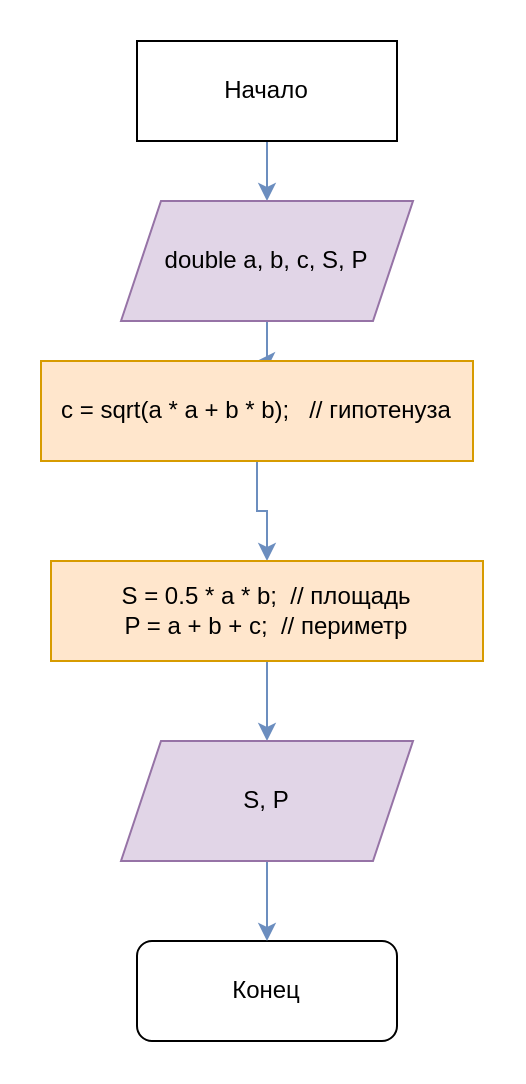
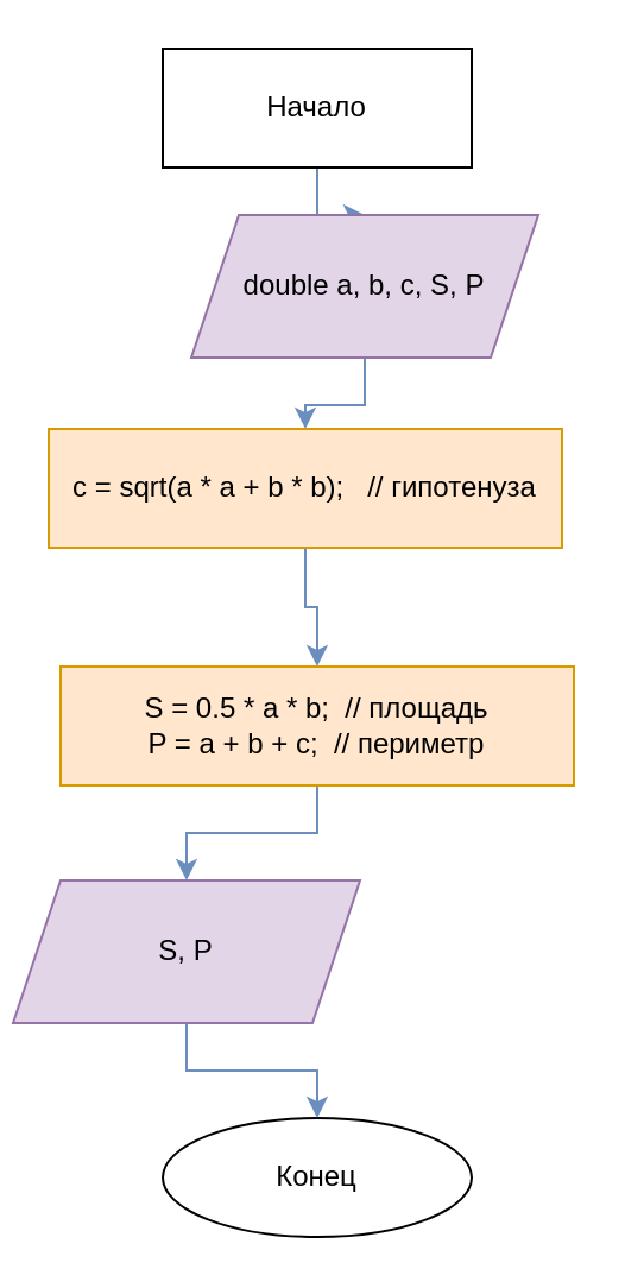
  <mxCell id="0" />
  <mxCell id="1" parent="0" />
  <mxCell id="2" style="edgeStyle=orthogonalEdgeStyle;rounded=0;orthogonalLoop=1;jettySize=auto;html=1;fillColor=#dae8fc;strokeColor=#6c8ebf;" parent="1" source="3" target="5" edge="1"><mxGeometry relative="1" as="geometry" /></mxCell>
  <mxCell id="3" value="Начало" style="whiteSpace=wrap;html=1;rounded=0;" parent="1" vertex="1"><mxGeometry x="68" y="20" width="130" height="50" as="geometry" /></mxCell>
  <mxCell id="4" style="edgeStyle=orthogonalEdgeStyle;rounded=0;orthogonalLoop=1;jettySize=auto;html=1;fillColor=#dae8fc;strokeColor=#6c8ebf;" parent="1" source="5" target="7" edge="1"><mxGeometry relative="1" as="geometry" /></mxCell>
- <mxCell id="5" value="double a, b, c, S, P" style="shape=parallelogram;perimeter=parallelogramPerimeter;whiteSpace=wrap;html=1;fixedSize=1;fillColor=#e1d5e7;strokeColor=#9673a6;" parent="1" vertex="1"><mxGeometry x="60" y="100" width="146" height="60" as="geometry" /></mxCell>
+ <mxCell id="5" value="double a, b, c, S, P" style="shape=parallelogram;perimeter=parallelogramPerimeter;whiteSpace=wrap;html=1;fixedSize=1;fillColor=#e1d5e7;strokeColor=#9673a6;" parent="1" vertex="1"><mxGeometry x="80" y="90" width="146" height="60" as="geometry" /></mxCell>
  <mxCell id="6" style="edgeStyle=orthogonalEdgeStyle;rounded=0;orthogonalLoop=1;jettySize=auto;html=1;fillColor=#dae8fc;strokeColor=#6c8ebf;" edge="1" parent="1" source="7" target="10"><mxGeometry relative="1" as="geometry" /></mxCell>
  <mxCell id="7" value="&lt;div&gt;c = sqrt(a * a + b * b);&amp;nbsp; &amp;nbsp;// гипотенуза&lt;/div&gt;" style="rounded=0;whiteSpace=wrap;html=1;fillColor=#ffe6cc;strokeColor=#d79b00;" parent="1" vertex="1"><mxGeometry x="20" y="180" width="216" height="50" as="geometry" /></mxCell>
- <mxCell id="8" value="Конец" style="whiteSpace=wrap;html=1;rounded=1;" parent="1" vertex="1"><mxGeometry x="68" y="470" width="130" height="50" as="geometry" /></mxCell>
+ <mxCell id="8" value="Конец" style="ellipse;whiteSpace=wrap;html=1;" parent="1" vertex="1"><mxGeometry x="68" y="470" width="130" height="50" as="geometry" /></mxCell>
  <mxCell id="9" style="edgeStyle=orthogonalEdgeStyle;rounded=0;orthogonalLoop=1;jettySize=auto;html=1;fillColor=#dae8fc;strokeColor=#6c8ebf;" edge="1" parent="1" source="10" target="12"><mxGeometry relative="1" as="geometry" /></mxCell>
  <mxCell id="10" value="&lt;div&gt;S = 0.5 * a * b;&amp;nbsp; // площадь&lt;/div&gt;&lt;div&gt;P = a + b + c;&amp;nbsp; // периметр&lt;/div&gt;" style="rounded=0;whiteSpace=wrap;html=1;fillColor=#ffe6cc;strokeColor=#d79b00;" vertex="1" parent="1"><mxGeometry x="25" y="280" width="216" height="50" as="geometry" /></mxCell>
  <mxCell id="11" style="edgeStyle=orthogonalEdgeStyle;rounded=0;orthogonalLoop=1;jettySize=auto;html=1;fillColor=#dae8fc;strokeColor=#6c8ebf;" edge="1" parent="1" source="12" target="8"><mxGeometry relative="1" as="geometry" /></mxCell>
- <mxCell id="12" value="S, P" style="shape=parallelogram;perimeter=parallelogramPerimeter;whiteSpace=wrap;html=1;fixedSize=1;fillColor=#e1d5e7;strokeColor=#9673a6;" vertex="1" parent="1"><mxGeometry x="60" y="370" width="146" height="60" as="geometry" /></mxCell>
+ <mxCell id="12" value="S, P" style="shape=parallelogram;perimeter=parallelogramPerimeter;whiteSpace=wrap;html=1;fixedSize=1;fillColor=#e1d5e7;strokeColor=#9673a6;" vertex="1" parent="1"><mxGeometry x="5" y="370" width="146" height="60" as="geometry" /></mxCell>
